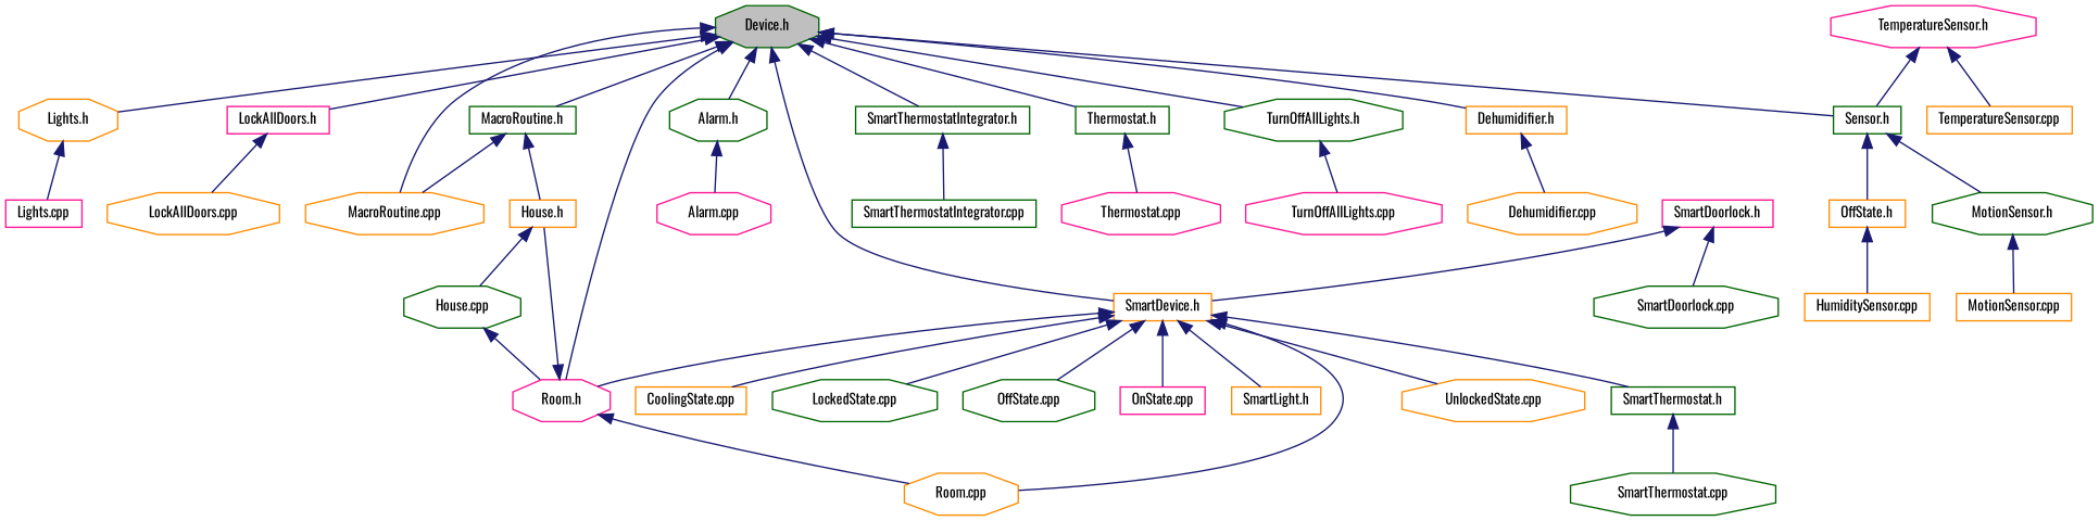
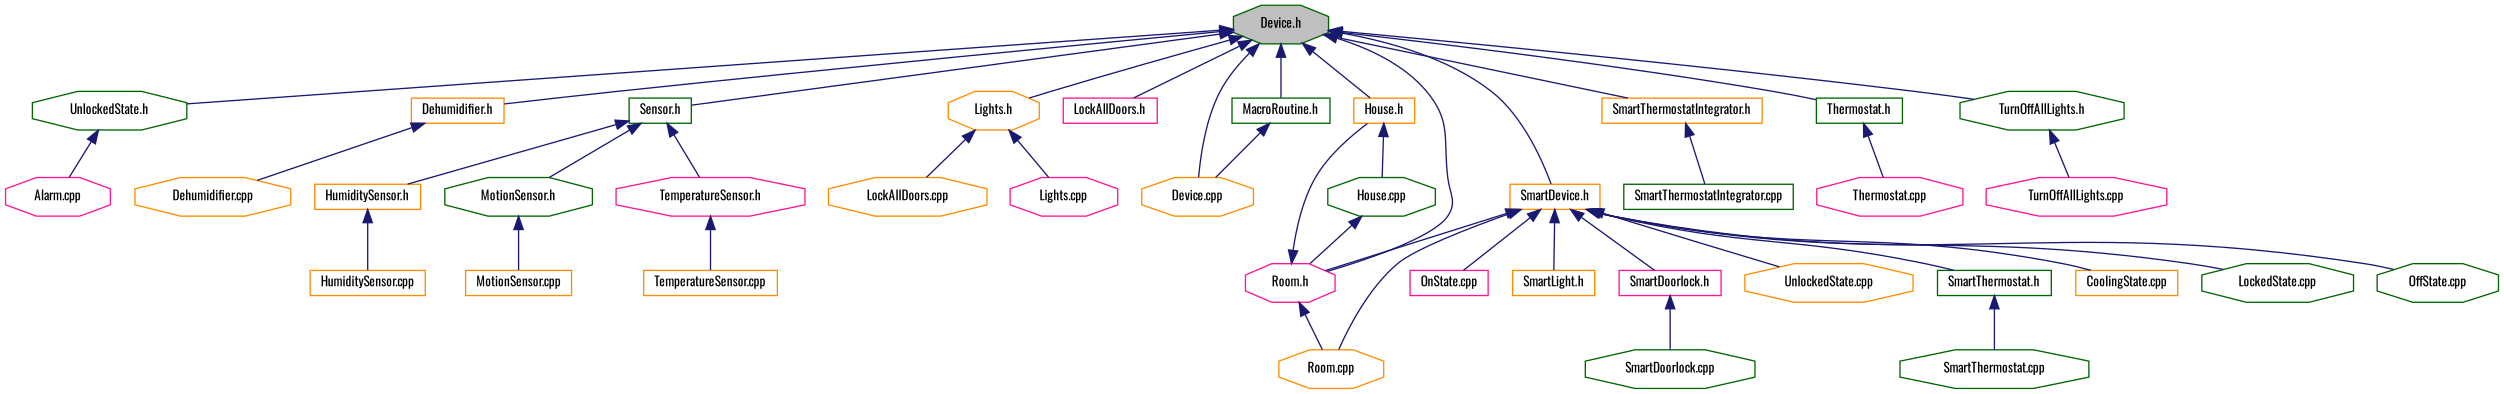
  digraph {
    fontname=Oswald
    node [color=darkorange fillcolor=white fontname=Oswald fontsize=10 shape=octagon style=filled]
    edge [color=midnightblue dir=back fontname=Oswald fontsize=10 labelfontname=Helvetica labelfontsize=10 style=solid]
    n1 [color=darkgreen fillcolor=grey75 fontcolor=black height=0.2 label="Device.h" width=0.4]
-   n2 [color=darkgreen height=0.2 label="Alarm.h" width=0.4]
+   n2 [color=darkgreen height=0.2 label="UnlockedState.h" width=0.4]
    n3 [height=0.2 label="Dehumidifier.h" shape=box width=0.4]
    n4 [height=0.2 label="House.h" shape=box width=0.4]
    n5 [height=0.2 label="Lights.h" width=0.4]
    n6 [color=deeppink height=0.2 label="LockAllDoors.h" shape=box width=0.4]
-   n7 [height=0.2 label="MacroRoutine.cpp" width=0.4]
+   n7 [height=0.2 label="Device.cpp" width=0.4]
    n8 [color=darkgreen height=0.2 label="MacroRoutine.h" shape=box width=0.4]
    n9 [color=deeppink height=0.2 label="Room.h" width=0.4]
    n10 [color=darkgreen height=0.2 label="Sensor.h" shape=box width=0.4]
    n11 [height=0.2 label="SmartDevice.h" shape=box width=0.4]
-   n12 [color=darkgreen height=0.2 label="SmartThermostatIntegrator.h" shape=box width=0.4]
+   n12 [height=0.2 label="SmartThermostatIntegrator.h" shape=box width=0.4]
    n13 [color=darkgreen height=0.2 label="Thermostat.h" shape=box width=0.4]
    n14 [color=darkgreen height=0.2 label="TurnOffAllLights.h" width=0.4]
    n15 [color=deeppink height=0.2 label="Alarm.cpp" width=0.4]
    n16 [height=0.2 label="Dehumidifier.cpp" width=0.4]
    n17 [color=darkgreen height=0.2 label="House.cpp" width=0.4]
-   n18 [color=deeppink height=0.2 label="Lights.cpp" shape=box width=0.4]
+   n18 [color=deeppink height=0.2 label="Lights.cpp" width=0.4]
    n19 [height=0.2 label="LockAllDoors.cpp" width=0.4]
    n20 [height=0.2 label="Room.cpp" width=0.4]
-   n21 [height=0.2 label="OffState.h" shape=box width=0.4]
+   n21 [height=0.2 label="HumiditySensor.h" shape=box width=0.4]
    n22 [color=darkgreen height=0.2 label="MotionSensor.h" width=0.4]
    n23 [color=deeppink height=0.2 label="TemperatureSensor.h" width=0.4]
    n24 [height=0.2 label="CoolingState.cpp" shape=box width=0.4]
    n25 [color=darkgreen height=0.2 label="LockedState.cpp" width=0.4]
    n26 [color=darkgreen height=0.2 label="OffState.cpp" width=0.4]
    n27 [color=deeppink height=0.2 label="OnState.cpp" shape=box width=0.4]
    n28 [color=deeppink height=0.2 label="SmartDoorlock.h" shape=box width=0.4]
    n29 [height=0.2 label="SmartLight.h" shape=box width=0.4]
    n30 [color=darkgreen height=0.2 label="SmartThermostat.h" shape=box width=0.4]
    n31 [height=0.2 label="UnlockedState.cpp" width=0.4]
    n32 [color=darkgreen height=0.2 label="SmartThermostatIntegrator.cpp" shape=box width=0.4]
    n33 [color=deeppink height=0.2 label="Thermostat.cpp" width=0.4]
    n34 [color=deeppink height=0.2 label="TurnOffAllLights.cpp" width=0.4]
    n35 [height=0.2 label="HumiditySensor.cpp" shape=box width=0.4]
    n36 [height=0.2 label="MotionSensor.cpp" shape=box width=0.4]
    n37 [height=0.2 label="TemperatureSensor.cpp" shape=box width=0.4]
    n38 [color=darkgreen height=0.2 label="SmartDoorlock.cpp" width=0.4]
    n39 [color=darkgreen height=0.2 label="SmartThermostat.cpp" width=0.4]
    n1 -> n2
    n1 -> n3
-   n8 -> n4
+   n1 -> n4
    n1 -> n5
    n1 -> n6
    n1 -> n7
    n1 -> n8
    n1 -> n9
    n1 -> n10
    n1 -> n11
    n1 -> n12
    n1 -> n13
    n1 -> n14
    n2 -> n15
    n3 -> n16
    n4 -> n17
    n5 -> n18
-   n6 -> n19
+   n5 -> n19
    n8 -> n7
    n9 -> n4
    n9 -> n20
    n10 -> n21
    n10 -> n22
-   n23 -> n10
+   n10 -> n23
    n11 -> n9
    n11 -> n20
    n11 -> n24
    n11 -> n25
    n11 -> n26
    n11 -> n27
-   n28 -> n11
+   n11 -> n28
    n11 -> n29
    n11 -> n30
    n11 -> n31
    n12 -> n32
    n13 -> n33
    n14 -> n34
    n17 -> n9
    n21 -> n35
    n22 -> n36
    n23 -> n37
    n28 -> n38
    n30 -> n39
  }
